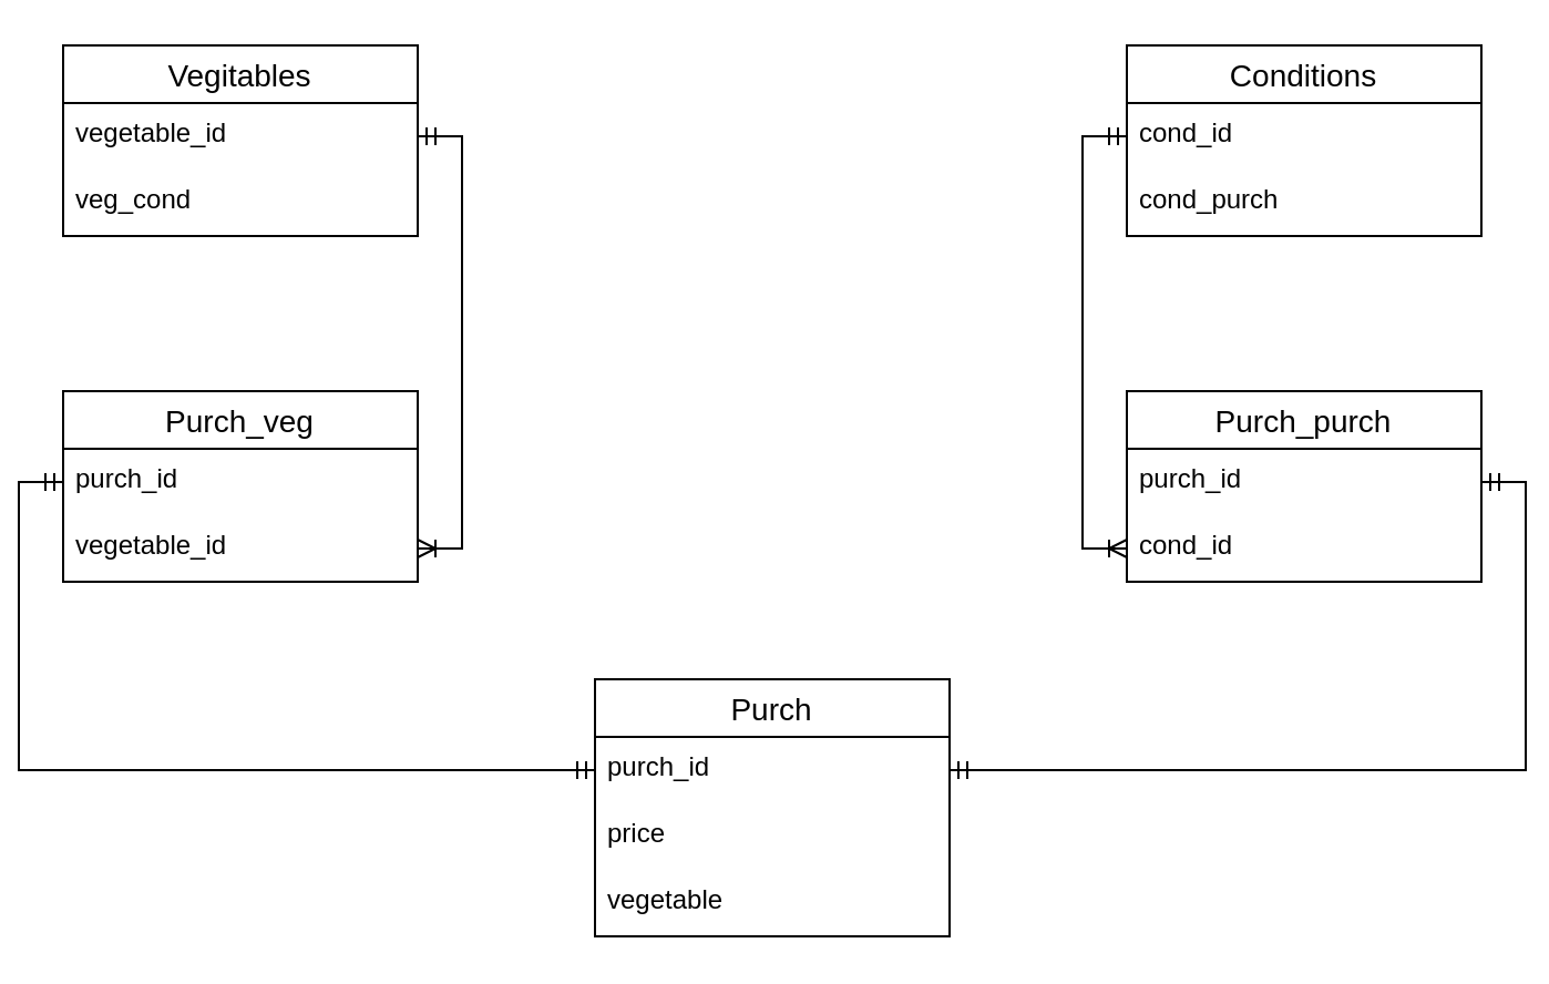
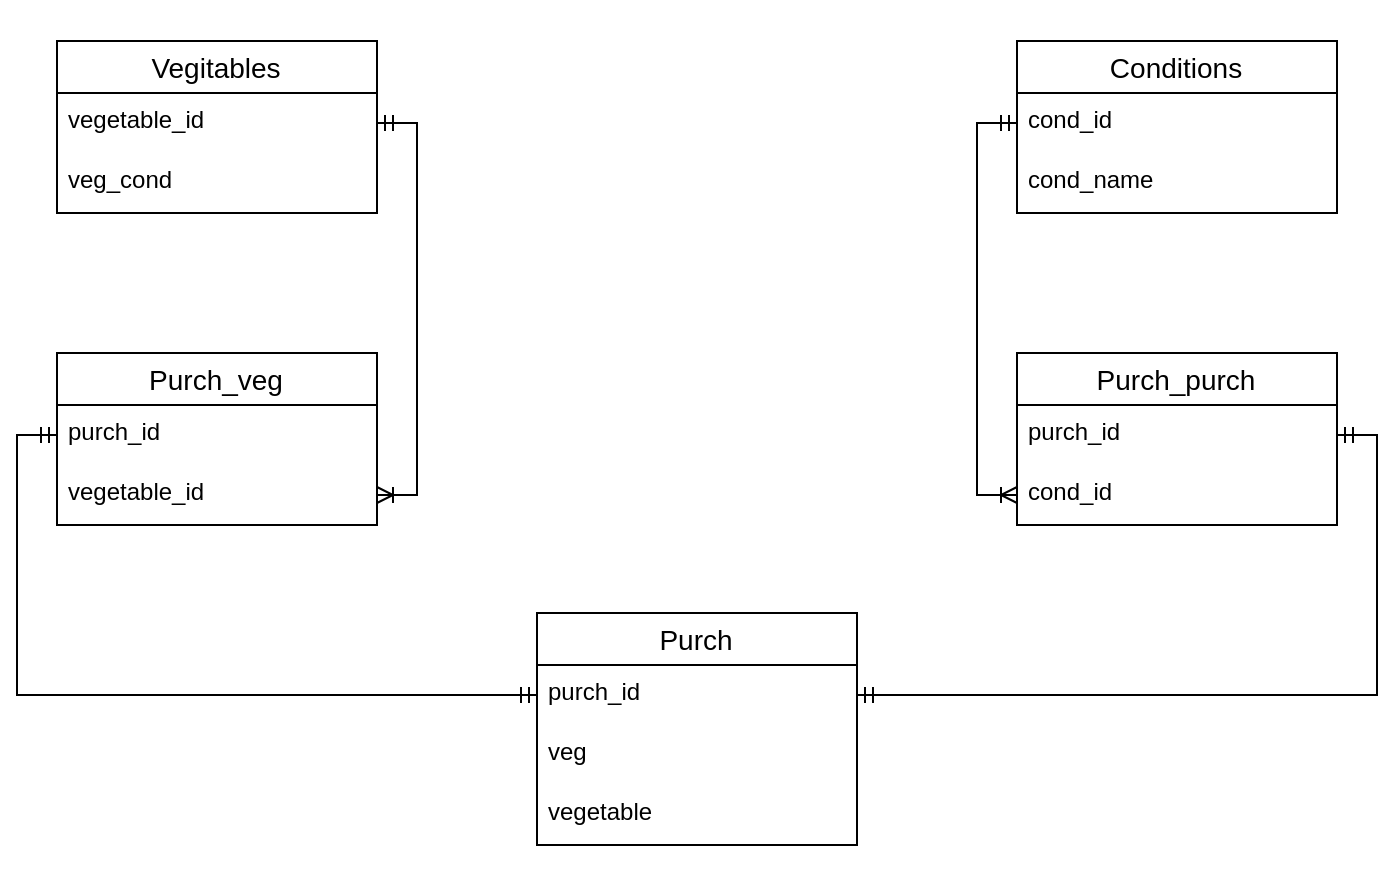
  <mxCell id="0" />
  <mxCell id="1" parent="0" />
  <mxCell id="2" value="Vegitables" style="swimlane;fontStyle=0;childLayout=stackLayout;horizontal=1;startSize=26;horizontalStack=0;resizeParent=1;resizeParentMax=0;resizeLast=0;collapsible=1;marginBottom=0;align=center;fontSize=14;" parent="1" vertex="1"><mxGeometry x="20" y="20" width="160" height="86" as="geometry" /></mxCell>
  <mxCell id="3" value="vegetable_id" style="text;strokeColor=none;fillColor=none;spacingLeft=4;spacingRight=4;overflow=hidden;rotatable=0;points=[[0,0.5],[1,0.5]];portConstraint=eastwest;fontSize=12;" parent="2" vertex="1"><mxGeometry y="26" width="160" height="30" as="geometry" /></mxCell>
  <mxCell id="4" value="veg_cond" style="text;strokeColor=none;fillColor=none;spacingLeft=4;spacingRight=4;overflow=hidden;rotatable=0;points=[[0,0.5],[1,0.5]];portConstraint=eastwest;fontSize=12;" parent="2" vertex="1"><mxGeometry y="56" width="160" height="30" as="geometry" /></mxCell>
  <mxCell id="5" value="Conditions" style="swimlane;fontStyle=0;childLayout=stackLayout;horizontal=1;startSize=26;horizontalStack=0;resizeParent=1;resizeParentMax=0;resizeLast=0;collapsible=1;marginBottom=0;align=center;fontSize=14;" parent="1" vertex="1"><mxGeometry x="500" y="20" width="160" height="86" as="geometry" /></mxCell>
  <mxCell id="6" value="cond_id" style="text;strokeColor=none;fillColor=none;spacingLeft=4;spacingRight=4;overflow=hidden;rotatable=0;points=[[0,0.5],[1,0.5]];portConstraint=eastwest;fontSize=12;" parent="5" vertex="1"><mxGeometry y="26" width="160" height="30" as="geometry" /></mxCell>
- <mxCell id="7" value="cond_purch" style="text;strokeColor=none;fillColor=none;spacingLeft=4;spacingRight=4;overflow=hidden;rotatable=0;points=[[0,0.5],[1,0.5]];portConstraint=eastwest;fontSize=12;" parent="5" vertex="1"><mxGeometry y="56" width="160" height="30" as="geometry" /></mxCell>
+ <mxCell id="7" value="cond_name" style="text;strokeColor=none;fillColor=none;spacingLeft=4;spacingRight=4;overflow=hidden;rotatable=0;points=[[0,0.5],[1,0.5]];portConstraint=eastwest;fontSize=12;" parent="5" vertex="1"><mxGeometry y="56" width="160" height="30" as="geometry" /></mxCell>
  <mxCell id="8" value="Purch_veg" style="swimlane;fontStyle=0;childLayout=stackLayout;horizontal=1;startSize=26;horizontalStack=0;resizeParent=1;resizeParentMax=0;resizeLast=0;collapsible=1;marginBottom=0;align=center;fontSize=14;" parent="1" vertex="1"><mxGeometry x="20" y="176" width="160" height="86" as="geometry" /></mxCell>
  <mxCell id="9" value="purch_id" style="text;strokeColor=none;fillColor=none;spacingLeft=4;spacingRight=4;overflow=hidden;rotatable=0;points=[[0,0.5],[1,0.5]];portConstraint=eastwest;fontSize=12;" parent="8" vertex="1"><mxGeometry y="26" width="160" height="30" as="geometry" /></mxCell>
  <mxCell id="10" value="vegetable_id" style="text;strokeColor=none;fillColor=none;spacingLeft=4;spacingRight=4;overflow=hidden;rotatable=0;points=[[0,0.5],[1,0.5]];portConstraint=eastwest;fontSize=12;" parent="8" vertex="1"><mxGeometry y="56" width="160" height="30" as="geometry" /></mxCell>
  <mxCell id="11" value="Purch" style="swimlane;fontStyle=0;childLayout=stackLayout;horizontal=1;startSize=26;horizontalStack=0;resizeParent=1;resizeParentMax=0;resizeLast=0;collapsible=1;marginBottom=0;align=center;fontSize=14;" parent="1" vertex="1"><mxGeometry x="260" y="306" width="160" height="116" as="geometry" /></mxCell>
  <mxCell id="12" value="purch_id" style="text;strokeColor=none;fillColor=none;spacingLeft=4;spacingRight=4;overflow=hidden;rotatable=0;points=[[0,0.5],[1,0.5]];portConstraint=eastwest;fontSize=12;" parent="11" vertex="1"><mxGeometry y="26" width="160" height="30" as="geometry" /></mxCell>
- <mxCell id="13" value="price" style="text;strokeColor=none;fillColor=none;spacingLeft=4;spacingRight=4;overflow=hidden;rotatable=0;points=[[0,0.5],[1,0.5]];portConstraint=eastwest;fontSize=12;" parent="11" vertex="1"><mxGeometry y="56" width="160" height="30" as="geometry" /></mxCell>
+ <mxCell id="13" value="veg" style="text;strokeColor=none;fillColor=none;spacingLeft=4;spacingRight=4;overflow=hidden;rotatable=0;points=[[0,0.5],[1,0.5]];portConstraint=eastwest;fontSize=12;" parent="11" vertex="1"><mxGeometry y="56" width="160" height="30" as="geometry" /></mxCell>
  <mxCell id="14" value="vegetable&#10;" style="text;strokeColor=none;fillColor=none;spacingLeft=4;spacingRight=4;overflow=hidden;rotatable=0;points=[[0,0.5],[1,0.5]];portConstraint=eastwest;fontSize=12;" parent="11" vertex="1"><mxGeometry y="86" width="160" height="30" as="geometry" /></mxCell>
  <mxCell id="15" value="Purch_purch" style="swimlane;fontStyle=0;childLayout=stackLayout;horizontal=1;startSize=26;horizontalStack=0;resizeParent=1;resizeParentMax=0;resizeLast=0;collapsible=1;marginBottom=0;align=center;fontSize=14;" parent="1" vertex="1"><mxGeometry x="500" y="176" width="160" height="86" as="geometry" /></mxCell>
  <mxCell id="16" value="purch_id" style="text;strokeColor=none;fillColor=none;spacingLeft=4;spacingRight=4;overflow=hidden;rotatable=0;points=[[0,0.5],[1,0.5]];portConstraint=eastwest;fontSize=12;" parent="15" vertex="1"><mxGeometry y="26" width="160" height="30" as="geometry" /></mxCell>
  <mxCell id="17" value="cond_id" style="text;strokeColor=none;fillColor=none;spacingLeft=4;spacingRight=4;overflow=hidden;rotatable=0;points=[[0,0.5],[1,0.5]];portConstraint=eastwest;fontSize=12;" parent="15" vertex="1"><mxGeometry y="56" width="160" height="30" as="geometry" /></mxCell>
  <mxCell id="18" style="edgeStyle=orthogonalEdgeStyle;rounded=0;orthogonalLoop=1;jettySize=auto;html=1;exitX=0;exitY=0.5;exitDx=0;exitDy=0;entryX=0;entryY=0.5;entryDx=0;entryDy=0;endArrow=ERmandOne;endFill=0;startArrow=ERmandOne;startFill=0;" parent="1" source="12" target="9" edge="1"><mxGeometry relative="1" as="geometry" /></mxCell>
  <mxCell id="19" style="edgeStyle=orthogonalEdgeStyle;rounded=0;orthogonalLoop=1;jettySize=auto;html=1;exitX=1;exitY=0.5;exitDx=0;exitDy=0;entryX=1;entryY=0.5;entryDx=0;entryDy=0;startArrow=ERmandOne;startFill=0;endArrow=ERmandOne;endFill=0;" parent="1" source="16" target="12" edge="1"><mxGeometry relative="1" as="geometry" /></mxCell>
  <mxCell id="20" style="edgeStyle=orthogonalEdgeStyle;rounded=0;orthogonalLoop=1;jettySize=auto;html=1;exitX=0;exitY=0.5;exitDx=0;exitDy=0;entryX=0;entryY=0.5;entryDx=0;entryDy=0;startArrow=ERmandOne;startFill=0;endArrow=ERoneToMany;endFill=0;" parent="1" source="6" target="17" edge="1"><mxGeometry relative="1" as="geometry" /></mxCell>
  <mxCell id="21" style="edgeStyle=orthogonalEdgeStyle;rounded=0;orthogonalLoop=1;jettySize=auto;html=1;exitX=1;exitY=0.5;exitDx=0;exitDy=0;entryX=1;entryY=0.5;entryDx=0;entryDy=0;startArrow=ERmandOne;startFill=0;endArrow=ERoneToMany;endFill=0;" parent="1" source="3" target="10" edge="1"><mxGeometry relative="1" as="geometry" /></mxCell>
